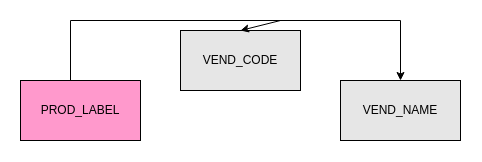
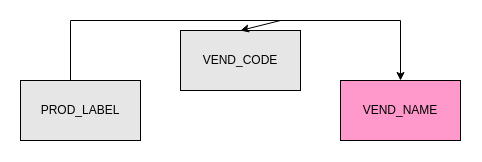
  <mxCell id="0" />
  <mxCell id="1" parent="0" />
  <mxCell id="2" value="VEND_CODE" style="rounded=0;whiteSpace=wrap;html=1;fillColor=#E6E6E6;" vertex="1" parent="1"><mxGeometry x="180" y="30" width="120" height="60" as="geometry" /></mxCell>
- <mxCell id="3" value="VEND_NAME" style="rounded=0;whiteSpace=wrap;html=1;fillColor=#E6E6E6;" vertex="1" parent="1"><mxGeometry x="340" y="80" width="120" height="60" as="geometry" /></mxCell>
- <mxCell id="4" value="PROD_LABEL" style="rounded=0;whiteSpace=wrap;html=1;fillColor=#FF99CC;" vertex="1" parent="1"><mxGeometry x="20" y="80" width="120" height="60" as="geometry" /></mxCell>
+ <mxCell id="3" value="VEND_NAME" style="rounded=0;whiteSpace=wrap;html=1;fillColor=#ff99cc;" vertex="1" parent="1"><mxGeometry x="340" y="80" width="120" height="60" as="geometry" /></mxCell>
+ <mxCell id="4" value="PROD_LABEL" style="rounded=0;whiteSpace=wrap;html=1;fillColor=#e6e6e6;" vertex="1" parent="1"><mxGeometry x="20" y="80" width="120" height="60" as="geometry" /></mxCell>
  <mxCell id="5" value="" style="endArrow=classic;html=1;rounded=0;entryX=0.5;entryY=0;entryDx=0;entryDy=0;" edge="1" parent="1" target="2"><mxGeometry width="50" height="50" relative="1" as="geometry"><mxPoint x="280" y="20" as="sourcePoint" /><mxPoint x="300" y="60" as="targetPoint" /></mxGeometry></mxCell>
  <mxCell id="6" value="" style="endArrow=classic;html=1;rounded=0;entryX=0.5;entryY=0;entryDx=0;entryDy=0;" edge="1" parent="1" target="3"><mxGeometry width="50" height="50" relative="1" as="geometry"><mxPoint x="400" y="20" as="sourcePoint" /><mxPoint x="290" y="90" as="targetPoint" /></mxGeometry></mxCell>
  <mxCell id="7" value="" style="endArrow=none;html=1;rounded=0;" edge="1" parent="1"><mxGeometry width="50" height="50" relative="1" as="geometry"><mxPoint x="400" y="20" as="sourcePoint" /><mxPoint x="70" y="20" as="targetPoint" /></mxGeometry></mxCell>
  <mxCell id="8" value="" style="endArrow=none;html=1;rounded=0;exitX=0.75;exitY=0;exitDx=0;exitDy=0;" edge="1" parent="1"><mxGeometry width="50" height="50" relative="1" as="geometry"><mxPoint x="70" y="80" as="sourcePoint" /><mxPoint x="70" y="20" as="targetPoint" /></mxGeometry></mxCell>
